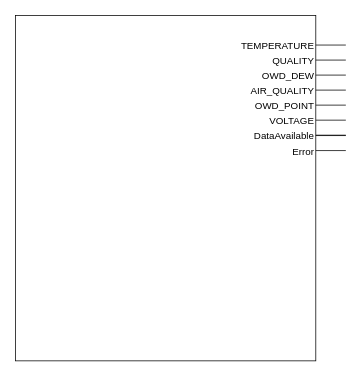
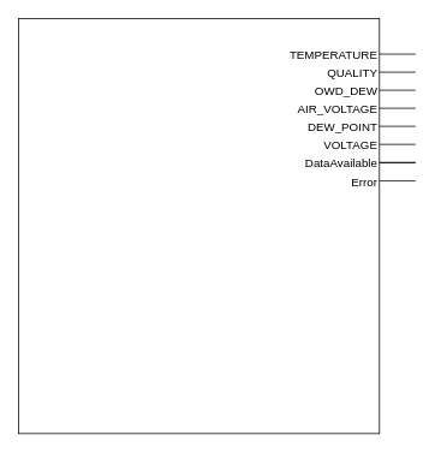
  <mxCell id="0" />
  <mxCell id="1" parent="0" />
  <mxCell id="2" value="" style="rounded=0;whiteSpace=wrap;html=1;" parent="1" vertex="1"><mxGeometry x="20" y="20" width="400" height="460" as="geometry" /></mxCell>
  <mxCell id="3" value="" style="endArrow=none;html=1;fontSize=13;" parent="1" edge="1"><mxGeometry width="50" height="50" relative="1" as="geometry"><mxPoint x="420" y="59.5" as="sourcePoint" /><mxPoint x="460" y="59.5" as="targetPoint" /><Array as="points"><mxPoint x="420" y="59.5" /></Array></mxGeometry></mxCell>
  <mxCell id="4" value="TEMPERATURE" style="text;html=1;strokeColor=none;fillColor=none;align=right;verticalAlign=middle;whiteSpace=wrap;rounded=0;fontSize=13;" parent="1" vertex="1"><mxGeometry x="340" y="50" width="80" height="20" as="geometry" /></mxCell>
  <mxCell id="5" value="" style="endArrow=none;html=1;fontSize=13;" parent="1" edge="1"><mxGeometry width="50" height="50" relative="1" as="geometry"><mxPoint x="420" y="99.5" as="sourcePoint" /><mxPoint x="460" y="99.5" as="targetPoint" /><Array as="points"><mxPoint x="420" y="99.5" /></Array></mxGeometry></mxCell>
  <mxCell id="6" value="OWD_DEW" style="text;html=1;strokeColor=none;fillColor=none;align=right;verticalAlign=middle;whiteSpace=wrap;rounded=0;fontSize=13;" parent="1" vertex="1"><mxGeometry x="340" y="90" width="80" height="20" as="geometry" /></mxCell>
  <mxCell id="7" value="" style="endArrow=none;html=1;fontSize=13;" parent="1" edge="1"><mxGeometry width="50" height="50" relative="1" as="geometry"><mxPoint x="420" y="79.5" as="sourcePoint" /><mxPoint x="460" y="79.5" as="targetPoint" /><Array as="points"><mxPoint x="420" y="79.5" /></Array></mxGeometry></mxCell>
  <mxCell id="8" value="QUALITY" style="text;html=1;strokeColor=none;fillColor=none;align=right;verticalAlign=middle;whiteSpace=wrap;rounded=0;fontSize=13;" parent="1" vertex="1"><mxGeometry x="340" y="70" width="80" height="20" as="geometry" /></mxCell>
  <mxCell id="9" value="" style="endArrow=none;html=1;fontSize=13;" edge="1" parent="1"><mxGeometry width="50" height="50" relative="1" as="geometry"><mxPoint x="420" y="139.5" as="sourcePoint" /><mxPoint x="460" y="139.5" as="targetPoint" /><Array as="points"><mxPoint x="420" y="139.5" /></Array></mxGeometry></mxCell>
- <mxCell id="10" value="OWD_POINT" style="text;html=1;strokeColor=none;fillColor=none;align=right;verticalAlign=middle;whiteSpace=wrap;rounded=0;fontSize=13;" vertex="1" parent="1"><mxGeometry x="340" y="130" width="80" height="20" as="geometry" /></mxCell>
+ <mxCell id="10" value="DEW_POINT" style="text;html=1;strokeColor=none;fillColor=none;align=right;verticalAlign=middle;whiteSpace=wrap;rounded=0;fontSize=13;" vertex="1" parent="1"><mxGeometry x="340" y="130" width="80" height="20" as="geometry" /></mxCell>
  <mxCell id="11" value="" style="endArrow=none;html=1;fontSize=13;" edge="1" parent="1"><mxGeometry width="50" height="50" relative="1" as="geometry"><mxPoint x="420" y="119.5" as="sourcePoint" /><mxPoint x="460" y="119.5" as="targetPoint" /><Array as="points"><mxPoint x="420" y="119.5" /></Array></mxGeometry></mxCell>
- <mxCell id="12" value="AIR_QUALITY" style="text;html=1;strokeColor=none;fillColor=none;align=right;verticalAlign=middle;whiteSpace=wrap;rounded=0;fontSize=13;" vertex="1" parent="1"><mxGeometry x="340" y="110" width="80" height="20" as="geometry" /></mxCell>
+ <mxCell id="12" value="AIR_VOLTAGE" style="text;html=1;strokeColor=none;fillColor=none;align=right;verticalAlign=middle;whiteSpace=wrap;rounded=0;fontSize=13;" vertex="1" parent="1"><mxGeometry x="340" y="110" width="80" height="20" as="geometry" /></mxCell>
  <mxCell id="13" value="" style="endArrow=none;html=1;fontSize=13;" edge="1" parent="1"><mxGeometry width="50" height="50" relative="1" as="geometry"><mxPoint x="420" y="179.5" as="sourcePoint" /><mxPoint x="460" y="179.5" as="targetPoint" /><Array as="points"><mxPoint x="420" y="179.5" /></Array></mxGeometry></mxCell>
  <mxCell id="14" value="DataAvailable" style="text;html=1;strokeColor=none;fillColor=none;align=right;verticalAlign=middle;whiteSpace=wrap;rounded=0;fontSize=13;" vertex="1" parent="1"><mxGeometry x="340" y="170" width="80" height="20" as="geometry" /></mxCell>
  <mxCell id="15" value="" style="endArrow=none;html=1;fontSize=13;" edge="1" parent="1"><mxGeometry width="50" height="50" relative="1" as="geometry"><mxPoint x="420" y="159.5" as="sourcePoint" /><mxPoint x="460" y="159.5" as="targetPoint" /><Array as="points"><mxPoint x="420" y="159.5" /></Array></mxGeometry></mxCell>
  <mxCell id="16" value="VOLTAGE" style="text;html=1;strokeColor=none;fillColor=none;align=right;verticalAlign=middle;whiteSpace=wrap;rounded=0;fontSize=13;" vertex="1" parent="1"><mxGeometry x="340" y="150" width="80" height="20" as="geometry" /></mxCell>
  <mxCell id="17" value="" style="endArrow=none;html=1;fontSize=13;" edge="1" parent="1"><mxGeometry width="50" height="50" relative="1" as="geometry"><mxPoint x="420" y="200" as="sourcePoint" /><mxPoint x="460" y="200" as="targetPoint" /><Array as="points"><mxPoint x="420" y="200" /></Array></mxGeometry></mxCell>
  <mxCell id="18" value="Error" style="text;html=1;strokeColor=none;fillColor=none;align=right;verticalAlign=middle;whiteSpace=wrap;rounded=0;fontSize=13;" vertex="1" parent="1"><mxGeometry x="340" y="190.5" width="80" height="20" as="geometry" /></mxCell>
  <mxCell id="19" value="" style="endArrow=none;html=1;fontSize=13;" edge="1" parent="1"><mxGeometry width="50" height="50" relative="1" as="geometry"><mxPoint x="420" y="180" as="sourcePoint" /><mxPoint x="460" y="180" as="targetPoint" /><Array as="points"><mxPoint x="420" y="180" /></Array></mxGeometry></mxCell>
